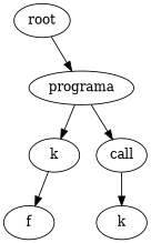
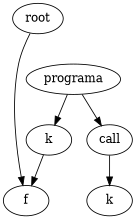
  digraph {
    n1 [label=k]
    n2 [label=f]
    n3 [label=k]
    n4 [label=call]
    n5 [label=programa]
    n6 [label=root]
    n1 -> n2
    n4 -> n3
    n5 -> n1
    n5 -> n4
-   n6 -> n5
+   n6 -> n2
  }
